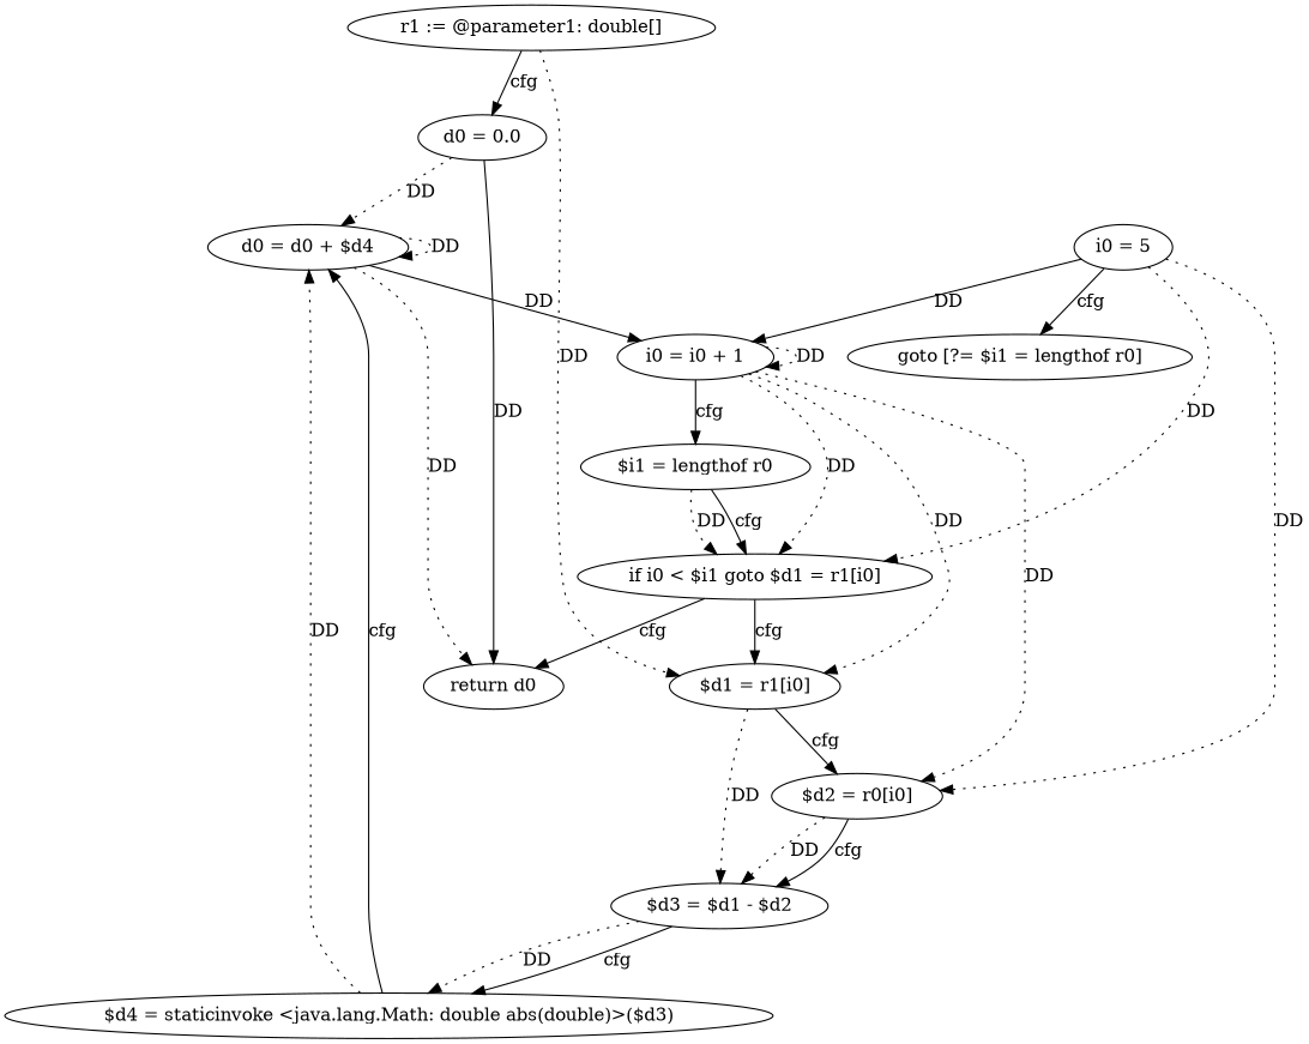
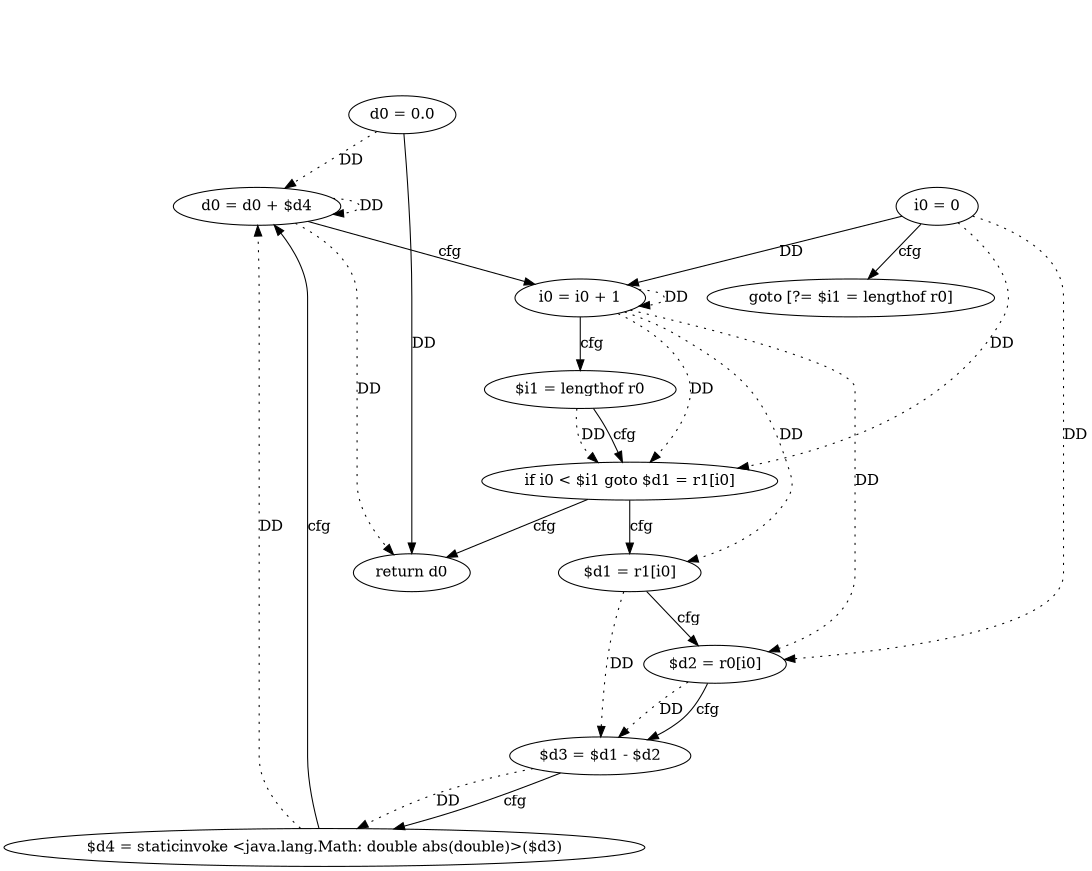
  digraph {
    edge [style=dotted]
-   n1 [label="r1 := @parameter1: double[]"]
    n2 [label="d0 = 0.0"]
    n3 [label="$d1 = r1[i0]"]
    n4 [label="$d2 = r0[i0]"]
    n5 [label="$d3 = $d1 - $d2"]
    n6 [label="$i1 = lengthof r0"]
    n7 [label="if i0 < $i1 goto $d1 = r1[i0]"]
    n8 [label="d0 = d0 + $d4"]
    n9 [label="return d0"]
-   n10 [label="i0 = 5"]
+   n10 [label="i0 = 0"]
    n11 [label="goto [?= $i1 = lengthof r0]"]
    n12 [label="i0 = i0 + 1"]
    n13 [label="$d4 = staticinvoke <java.lang.Math: double abs(double)>($d3)"]
-   n1 -> n2 [label=cfg style=""]
-   n1 -> n3 [label=DD]
    n2 -> n8 [label=DD]
    n2 -> n9 [label=DD style=solid]
    n3 -> n4 [label=cfg style=""]
    n3 -> n5 [label=DD]
    n4 -> n5 [label=DD]
    n4 -> n5 [label=cfg style=""]
    n5 -> n13 [label=DD]
    n5 -> n13 [label=cfg style=""]
    n6 -> n7 [label=DD]
    n6 -> n7 [label=cfg style=""]
    n7 -> n3 [label=cfg style=""]
    n7 -> n9 [label=cfg style=""]
    n8 -> n8 [label=DD]
    n8 -> n9 [label=DD]
-   n8 -> n12 [label=DD style=""]
+   n8 -> n12 [label=cfg style=""]
    n10 -> n4 [label=DD]
    n10 -> n7 [label=DD]
    n10 -> n11 [label=cfg style=""]
    n10 -> n12 [label=DD style=solid]
    n12 -> n3 [label=DD]
    n12 -> n4 [label=DD]
    n12 -> n6 [label=cfg style=""]
    n12 -> n7 [label=DD]
    n12 -> n12 [label=DD]
    n13 -> n8 [label=DD]
    n13 -> n8 [label=cfg style=""]
  }
